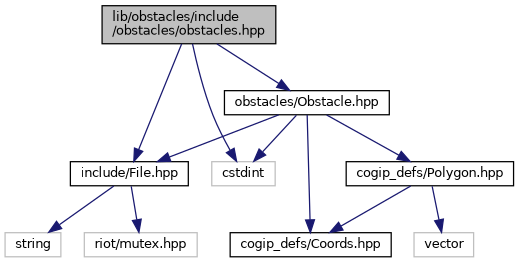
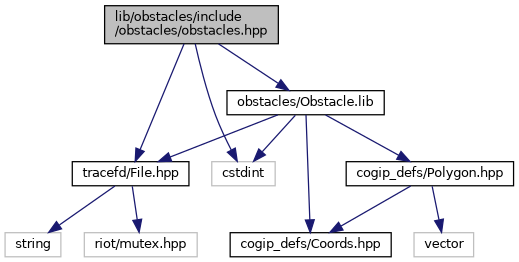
  digraph {
    node [color=black fontname=Helvetica fontsize=10 shape=record]
    edge [color=midnightblue fontname=Helvetica fontsize=10 labelfontname=Helvetica labelfontsize=10 style=solid]
    n1 [fillcolor=grey75 fontcolor=black height=0.2 label="lib/obstacles/include\l/obstacles/obstacles.hpp" style=filled width=0.4]
-   n2 [height=0.2 label="obstacles/Obstacle.hpp" width=0.4]
-   n3 [height=0.2 label="include/File.hpp" width=0.4]
+   n2 [height=0.2 label="obstacles/Obstacle.lib" width=0.4]
+   n3 [height=0.2 label="tracefd/File.hpp" width=0.4]
    n4 [color=grey75 height=0.2 label=cstdint width=0.4]
    n5 [height=0.2 label="cogip_defs/Coords.hpp" width=0.4]
    n6 [height=0.2 label="cogip_defs/Polygon.hpp" width=0.4]
    n7 [color=grey75 height=0.2 label=string width=0.4]
    n8 [color=grey75 height=0.2 label="riot/mutex.hpp" width=0.4]
    n9 [color=grey75 height=0.2 label=vector width=0.4]
    n1 -> n2
    n1 -> n3
    n1 -> n4
    n2 -> n3
    n2 -> n4
    n2 -> n5
    n2 -> n6
    n3 -> n7
    n3 -> n8
    n6 -> n5
    n6 -> n9
  }
